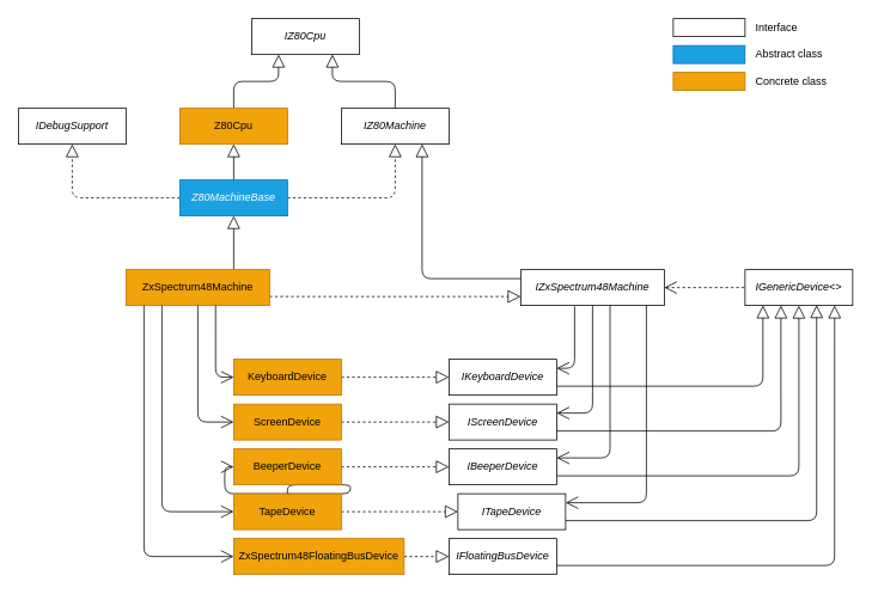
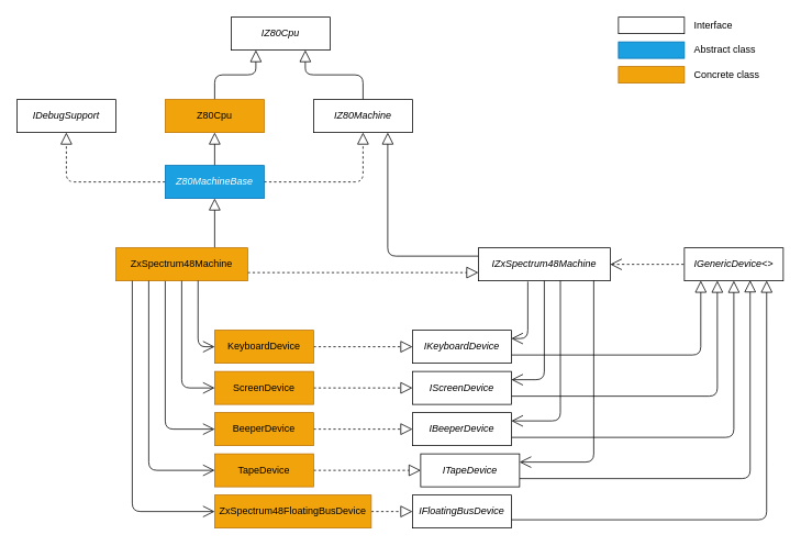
  <mxCell id="0" />
  <mxCell id="1" parent="0" />
  <mxCell id="2" value="&lt;i&gt;IZ80Cpu&lt;/i&gt;" style="rounded=0;whiteSpace=wrap;html=1;" parent="1" vertex="1"><mxGeometry x="280" y="20" width="120" height="40" as="geometry" /></mxCell>
  <mxCell id="3" style="edgeStyle=orthogonalEdgeStyle;html=1;exitX=0.5;exitY=0;exitDx=0;exitDy=0;entryX=0.75;entryY=1;entryDx=0;entryDy=0;endArrow=block;endFill=0;endSize=12;" parent="1" source="4" target="2" edge="1"><mxGeometry relative="1" as="geometry" /></mxCell>
  <mxCell id="4" value="&lt;i&gt;IZ80Machine&lt;/i&gt;" style="rounded=0;whiteSpace=wrap;html=1;" parent="1" vertex="1"><mxGeometry x="380" y="120" width="120" height="40" as="geometry" /></mxCell>
  <mxCell id="5" style="edgeStyle=orthogonalEdgeStyle;html=1;exitX=0.5;exitY=0;exitDx=0;exitDy=0;entryX=0.25;entryY=1;entryDx=0;entryDy=0;endArrow=block;endFill=0;endSize=12;" parent="1" source="6" target="2" edge="1"><mxGeometry relative="1" as="geometry" /></mxCell>
  <mxCell id="6" value="Z80Cpu" style="rounded=0;whiteSpace=wrap;html=1;fillColor=#f0a30a;fontColor=#000000;strokeColor=#BD7000;" parent="1" vertex="1"><mxGeometry x="200" y="120" width="120" height="40" as="geometry" /></mxCell>
  <mxCell id="7" style="edgeStyle=none;html=1;exitX=0.5;exitY=0;exitDx=0;exitDy=0;entryX=0.5;entryY=1;entryDx=0;entryDy=0;endArrow=block;endFill=0;endSize=12;" parent="1" source="10" target="6" edge="1"><mxGeometry relative="1" as="geometry" /></mxCell>
  <mxCell id="8" style="edgeStyle=orthogonalEdgeStyle;html=1;exitX=0;exitY=0.5;exitDx=0;exitDy=0;entryX=0.5;entryY=1;entryDx=0;entryDy=0;endArrow=block;endFill=0;endSize=12;dashed=1;" parent="1" source="10" target="11" edge="1"><mxGeometry relative="1" as="geometry" /></mxCell>
  <mxCell id="9" style="edgeStyle=orthogonalEdgeStyle;html=1;exitX=1;exitY=0.5;exitDx=0;exitDy=0;entryX=0.5;entryY=1;entryDx=0;entryDy=0;dashed=1;endArrow=block;endFill=0;endSize=12;" parent="1" source="10" target="4" edge="1"><mxGeometry relative="1" as="geometry" /></mxCell>
  <mxCell id="10" value="&lt;i&gt;Z80MachineBase&lt;/i&gt;" style="rounded=0;whiteSpace=wrap;html=1;fillColor=#1ba1e2;fontColor=#ffffff;strokeColor=#006EAF;" parent="1" vertex="1"><mxGeometry x="200" y="200" width="120" height="40" as="geometry" /></mxCell>
  <mxCell id="11" value="&lt;i&gt;IDebugSupport&lt;/i&gt;" style="rounded=0;whiteSpace=wrap;html=1;" parent="1" vertex="1"><mxGeometry x="20" y="120" width="120" height="40" as="geometry" /></mxCell>
  <mxCell id="12" style="edgeStyle=orthogonalEdgeStyle;html=1;exitX=0;exitY=0.25;exitDx=0;exitDy=0;entryX=0.75;entryY=1;entryDx=0;entryDy=0;endArrow=block;endFill=0;endSize=12;" parent="1" source="14" target="4" edge="1"><mxGeometry relative="1" as="geometry"><mxPoint x="540" y="160" as="targetPoint" /></mxGeometry></mxCell>
  <mxCell id="13" style="edgeStyle=orthogonalEdgeStyle;html=1;exitX=1;exitY=0.5;exitDx=0;exitDy=0;entryX=0;entryY=0.5;entryDx=0;entryDy=0;startArrow=open;startFill=0;endArrow=none;endFill=0;startSize=12;endSize=12;dashed=1;" parent="1" source="14" target="47" edge="1"><mxGeometry relative="1" as="geometry" /></mxCell>
  <mxCell id="14" value="&lt;i&gt;IZxSpectrum48Machine&lt;/i&gt;" style="rounded=0;whiteSpace=wrap;html=1;" parent="1" vertex="1"><mxGeometry x="580" y="300" width="160" height="40" as="geometry" /></mxCell>
  <mxCell id="15" style="edgeStyle=orthogonalEdgeStyle;html=1;exitX=0.75;exitY=0;exitDx=0;exitDy=0;entryX=0.5;entryY=1;entryDx=0;entryDy=0;endArrow=block;endFill=0;endSize=12;" parent="1" source="17" target="10" edge="1"><mxGeometry relative="1" as="geometry" /></mxCell>
  <mxCell id="16" style="edgeStyle=orthogonalEdgeStyle;html=1;entryX=0;entryY=0.75;entryDx=0;entryDy=0;endArrow=block;endFill=0;endSize=12;dashed=1;exitX=1;exitY=0.75;exitDx=0;exitDy=0;" parent="1" source="17" target="14" edge="1"><mxGeometry relative="1" as="geometry"><mxPoint x="340" y="330" as="sourcePoint" /></mxGeometry></mxCell>
  <mxCell id="17" value="ZxSpectrum48Machine" style="rounded=0;whiteSpace=wrap;html=1;fillColor=#f0a30a;fontColor=#000000;strokeColor=#BD7000;" parent="1" vertex="1"><mxGeometry x="140" y="300" width="160" height="40" as="geometry" /></mxCell>
  <mxCell id="18" style="edgeStyle=orthogonalEdgeStyle;html=1;exitX=1;exitY=0.25;exitDx=0;exitDy=0;entryX=0.375;entryY=1.024;entryDx=0;entryDy=0;entryPerimeter=0;startArrow=open;startFill=0;endArrow=none;endFill=0;startSize=12;endSize=12;" parent="1" source="20" target="14" edge="1"><mxGeometry relative="1" as="geometry" /></mxCell>
  <mxCell id="19" style="edgeStyle=orthogonalEdgeStyle;html=1;exitX=1;exitY=0.75;exitDx=0;exitDy=0;entryX=0.166;entryY=0.995;entryDx=0;entryDy=0;entryPerimeter=0;startArrow=none;startFill=0;endArrow=block;endFill=0;startSize=12;endSize=12;" parent="1" source="20" target="47" edge="1"><mxGeometry relative="1" as="geometry" /></mxCell>
  <mxCell id="20" value="&lt;i&gt;IKeyboardDevice&lt;/i&gt;" style="rounded=0;whiteSpace=wrap;html=1;" parent="1" vertex="1"><mxGeometry x="500" y="400" width="120" height="40" as="geometry" /></mxCell>
  <mxCell id="21" style="edgeStyle=orthogonalEdgeStyle;html=1;exitX=1;exitY=0.5;exitDx=0;exitDy=0;entryX=0;entryY=0.5;entryDx=0;entryDy=0;dashed=1;endArrow=block;endFill=0;endSize=12;" parent="1" source="23" target="20" edge="1"><mxGeometry relative="1" as="geometry" /></mxCell>
  <mxCell id="22" style="edgeStyle=orthogonalEdgeStyle;html=1;exitX=0;exitY=0.5;exitDx=0;exitDy=0;endArrow=none;endFill=0;endSize=12;startArrow=open;startFill=0;startSize=12;entryX=0.624;entryY=0.996;entryDx=0;entryDy=0;entryPerimeter=0;" parent="1" source="23" target="17" edge="1"><mxGeometry relative="1" as="geometry"><mxPoint x="230" y="350" as="targetPoint" /></mxGeometry></mxCell>
  <mxCell id="23" value="KeyboardDevice" style="rounded=0;whiteSpace=wrap;html=1;fillColor=#f0a30a;fontColor=#000000;strokeColor=#BD7000;" parent="1" vertex="1"><mxGeometry x="260" y="400" width="120" height="40" as="geometry" /></mxCell>
  <mxCell id="24" style="edgeStyle=orthogonalEdgeStyle;html=1;exitX=1;exitY=0.25;exitDx=0;exitDy=0;entryX=0.5;entryY=1;entryDx=0;entryDy=0;startArrow=open;startFill=0;endArrow=none;endFill=0;startSize=12;endSize=12;" parent="1" source="26" target="14" edge="1"><mxGeometry relative="1" as="geometry" /></mxCell>
  <mxCell id="25" style="edgeStyle=orthogonalEdgeStyle;html=1;exitX=1;exitY=0.75;exitDx=0;exitDy=0;entryX=0.333;entryY=0.997;entryDx=0;entryDy=0;entryPerimeter=0;startArrow=none;startFill=0;endArrow=block;endFill=0;startSize=12;endSize=12;" parent="1" source="26" target="47" edge="1"><mxGeometry relative="1" as="geometry" /></mxCell>
  <mxCell id="26" value="&lt;i&gt;IScreenDevice&lt;/i&gt;" style="rounded=0;whiteSpace=wrap;html=1;" parent="1" vertex="1"><mxGeometry x="500" y="450" width="120" height="40" as="geometry" /></mxCell>
  <mxCell id="27" style="edgeStyle=orthogonalEdgeStyle;html=1;exitX=1;exitY=0.5;exitDx=0;exitDy=0;entryX=0;entryY=0.5;entryDx=0;entryDy=0;dashed=1;endArrow=block;endFill=0;endSize=12;" parent="1" source="29" target="26" edge="1"><mxGeometry relative="1" as="geometry" /></mxCell>
  <mxCell id="28" style="edgeStyle=orthogonalEdgeStyle;html=1;exitX=0;exitY=0.5;exitDx=0;exitDy=0;endArrow=none;endFill=0;endSize=12;entryX=0.5;entryY=1;entryDx=0;entryDy=0;startArrow=open;startFill=0;startSize=12;" parent="1" source="29" target="17" edge="1"><mxGeometry relative="1" as="geometry"><mxPoint x="229" y="340" as="targetPoint" /></mxGeometry></mxCell>
  <mxCell id="29" value="ScreenDevice" style="rounded=0;whiteSpace=wrap;html=1;fillColor=#f0a30a;fontColor=#000000;strokeColor=#BD7000;" parent="1" vertex="1"><mxGeometry x="260" y="450" width="120" height="40" as="geometry" /></mxCell>
  <mxCell id="30" style="edgeStyle=orthogonalEdgeStyle;html=1;exitX=1;exitY=0.25;exitDx=0;exitDy=0;entryX=0.622;entryY=0.994;entryDx=0;entryDy=0;entryPerimeter=0;startArrow=open;startFill=0;endArrow=none;endFill=0;startSize=12;endSize=12;" parent="1" source="32" target="14" edge="1"><mxGeometry relative="1" as="geometry" /></mxCell>
  <mxCell id="31" style="edgeStyle=orthogonalEdgeStyle;html=1;exitX=1;exitY=0.75;exitDx=0;exitDy=0;entryX=0.5;entryY=1;entryDx=0;entryDy=0;startArrow=none;startFill=0;endArrow=block;endFill=0;startSize=12;endSize=12;" parent="1" source="32" target="47" edge="1"><mxGeometry relative="1" as="geometry" /></mxCell>
  <mxCell id="32" value="&lt;i&gt;IBeeperDevice&lt;/i&gt;" style="rounded=0;whiteSpace=wrap;html=1;" parent="1" vertex="1"><mxGeometry x="500" y="500" width="120" height="40" as="geometry" /></mxCell>
  <mxCell id="33" style="edgeStyle=orthogonalEdgeStyle;html=1;exitX=1;exitY=0.5;exitDx=0;exitDy=0;entryX=0;entryY=0.5;entryDx=0;entryDy=0;dashed=1;endArrow=block;endFill=0;endSize=12;" parent="1" source="35" target="32" edge="1"><mxGeometry relative="1" as="geometry" /></mxCell>
- <mxCell id="34" style="edgeStyle=orthogonalEdgeStyle;html=1;exitX=0;exitY=0.5;exitDx=0;exitDy=0;endArrow=none;endFill=0;endSize=12;startSize=12;startArrow=open;startFill=0;" parent="1" source="35" target="46" edge="1"><mxGeometry relative="1" as="geometry" /></mxCell>
+ <mxCell id="34" style="edgeStyle=orthogonalEdgeStyle;html=1;exitX=0;exitY=0.5;exitDx=0;exitDy=0;entryX=0.375;entryY=1.009;entryDx=0;entryDy=0;endArrow=none;endFill=0;endSize=12;startSize=12;startArrow=open;startFill=0;entryPerimeter=0;" parent="1" source="35" target="17" edge="1"><mxGeometry relative="1" as="geometry" /></mxCell>
  <mxCell id="35" value="BeeperDevice" style="rounded=0;whiteSpace=wrap;html=1;fillColor=#f0a30a;fontColor=#000000;strokeColor=#BD7000;" parent="1" vertex="1"><mxGeometry x="260" y="500" width="120" height="40" as="geometry" /></mxCell>
  <mxCell id="36" style="edgeStyle=orthogonalEdgeStyle;html=1;exitX=1;exitY=0.75;exitDx=0;exitDy=0;startArrow=none;startFill=0;endArrow=block;endFill=0;startSize=12;endSize=12;entryX=0.832;entryY=0.996;entryDx=0;entryDy=0;entryPerimeter=0;" parent="1" source="37" target="47" edge="1"><mxGeometry relative="1" as="geometry"><mxPoint x="990" y="380" as="targetPoint" /></mxGeometry></mxCell>
  <mxCell id="37" value="&lt;i&gt;IFloatingBusDevice&lt;/i&gt;" style="rounded=0;whiteSpace=wrap;html=1;" parent="1" vertex="1"><mxGeometry x="500" y="600" width="120" height="40" as="geometry" /></mxCell>
  <mxCell id="38" style="edgeStyle=orthogonalEdgeStyle;html=1;exitX=1;exitY=0.5;exitDx=0;exitDy=0;entryX=0;entryY=0.5;entryDx=0;entryDy=0;dashed=1;endArrow=block;endFill=0;endSize=12;" parent="1" source="40" target="37" edge="1"><mxGeometry relative="1" as="geometry" /></mxCell>
  <mxCell id="39" style="edgeStyle=orthogonalEdgeStyle;html=1;exitX=0;exitY=0.5;exitDx=0;exitDy=0;entryX=0.25;entryY=1;entryDx=0;entryDy=0;endArrow=none;endFill=0;endSize=12;startSize=12;startArrow=open;startFill=0;" parent="1" source="46" target="17" edge="1"><mxGeometry relative="1" as="geometry" /></mxCell>
  <mxCell id="40" value="ZxSpectrum48FloatingBusDevice" style="rounded=0;whiteSpace=wrap;html=1;fillColor=#f0a30a;fontColor=#000000;strokeColor=#BD7000;" parent="1" vertex="1"><mxGeometry x="260" y="600" width="190" height="40" as="geometry" /></mxCell>
  <mxCell id="41" style="edgeStyle=orthogonalEdgeStyle;html=1;exitX=1;exitY=0.25;exitDx=0;exitDy=0;entryX=0.875;entryY=0.995;entryDx=0;entryDy=0;entryPerimeter=0;startArrow=open;startFill=0;endArrow=none;endFill=0;startSize=12;endSize=12;" parent="1" source="43" target="14" edge="1"><mxGeometry relative="1" as="geometry" /></mxCell>
  <mxCell id="42" style="edgeStyle=orthogonalEdgeStyle;html=1;exitX=1;exitY=0.75;exitDx=0;exitDy=0;entryX=0.665;entryY=0.986;entryDx=0;entryDy=0;entryPerimeter=0;startArrow=none;startFill=0;endArrow=block;endFill=0;startSize=12;endSize=12;" parent="1" source="43" target="47" edge="1"><mxGeometry relative="1" as="geometry" /></mxCell>
  <mxCell id="43" value="&lt;i&gt;ITapeDevice&lt;/i&gt;" style="rounded=0;whiteSpace=wrap;html=1;" parent="1" vertex="1"><mxGeometry x="510" y="550" width="120" height="40" as="geometry" /></mxCell>
  <mxCell id="44" style="edgeStyle=orthogonalEdgeStyle;html=1;exitX=1;exitY=0.5;exitDx=0;exitDy=0;entryX=0;entryY=0.5;entryDx=0;entryDy=0;dashed=1;endArrow=block;endFill=0;endSize=12;" parent="1" source="46" target="43" edge="1"><mxGeometry relative="1" as="geometry" /></mxCell>
  <mxCell id="45" style="edgeStyle=orthogonalEdgeStyle;html=1;endArrow=none;endFill=0;endSize=12;entryX=0.125;entryY=1;entryDx=0;entryDy=0;entryPerimeter=0;startSize=12;startArrow=open;startFill=0;exitX=0;exitY=0.5;exitDx=0;exitDy=0;" parent="1" source="40" target="17" edge="1"><mxGeometry relative="1" as="geometry"><mxPoint x="200" y="350" as="targetPoint" /><mxPoint x="160" y="640" as="sourcePoint" /></mxGeometry></mxCell>
  <mxCell id="46" value="TapeDevice" style="rounded=0;whiteSpace=wrap;html=1;fillColor=#f0a30a;fontColor=#000000;strokeColor=#BD7000;" parent="1" vertex="1"><mxGeometry x="260" y="550" width="120" height="40" as="geometry" /></mxCell>
  <mxCell id="47" value="&lt;i&gt;IGenericDevice&amp;lt;&amp;gt;&lt;/i&gt;" style="rounded=0;whiteSpace=wrap;html=1;" parent="1" vertex="1"><mxGeometry x="830" y="300" width="120" height="40" as="geometry" /></mxCell>
  <mxCell id="48" value="" style="rounded=0;whiteSpace=wrap;html=1;" parent="1" vertex="1"><mxGeometry x="750" y="20" width="80" height="20" as="geometry" /></mxCell>
  <mxCell id="49" value="Interface" style="text;html=1;strokeColor=none;fillColor=none;align=left;verticalAlign=middle;whiteSpace=wrap;rounded=0;" parent="1" vertex="1"><mxGeometry x="840" y="20" width="60" height="20" as="geometry" /></mxCell>
  <mxCell id="50" value="" style="rounded=0;whiteSpace=wrap;html=1;fillColor=#1ba1e2;fontColor=#ffffff;strokeColor=#006EAF;" parent="1" vertex="1"><mxGeometry x="750" y="50" width="80" height="20" as="geometry" /></mxCell>
  <mxCell id="51" value="Abstract class" style="text;html=1;strokeColor=none;fillColor=none;align=left;verticalAlign=middle;whiteSpace=wrap;rounded=0;" parent="1" vertex="1"><mxGeometry x="840" y="50" width="90" height="20" as="geometry" /></mxCell>
  <mxCell id="52" value="" style="rounded=0;whiteSpace=wrap;html=1;fillColor=#f0a30a;fontColor=#000000;strokeColor=#BD7000;" parent="1" vertex="1"><mxGeometry x="750" y="80" width="80" height="20" as="geometry" /></mxCell>
  <mxCell id="53" value="Concrete class" style="text;html=1;strokeColor=none;fillColor=none;align=left;verticalAlign=middle;whiteSpace=wrap;rounded=0;" parent="1" vertex="1"><mxGeometry x="840" y="80" width="90" height="20" as="geometry" /></mxCell>
